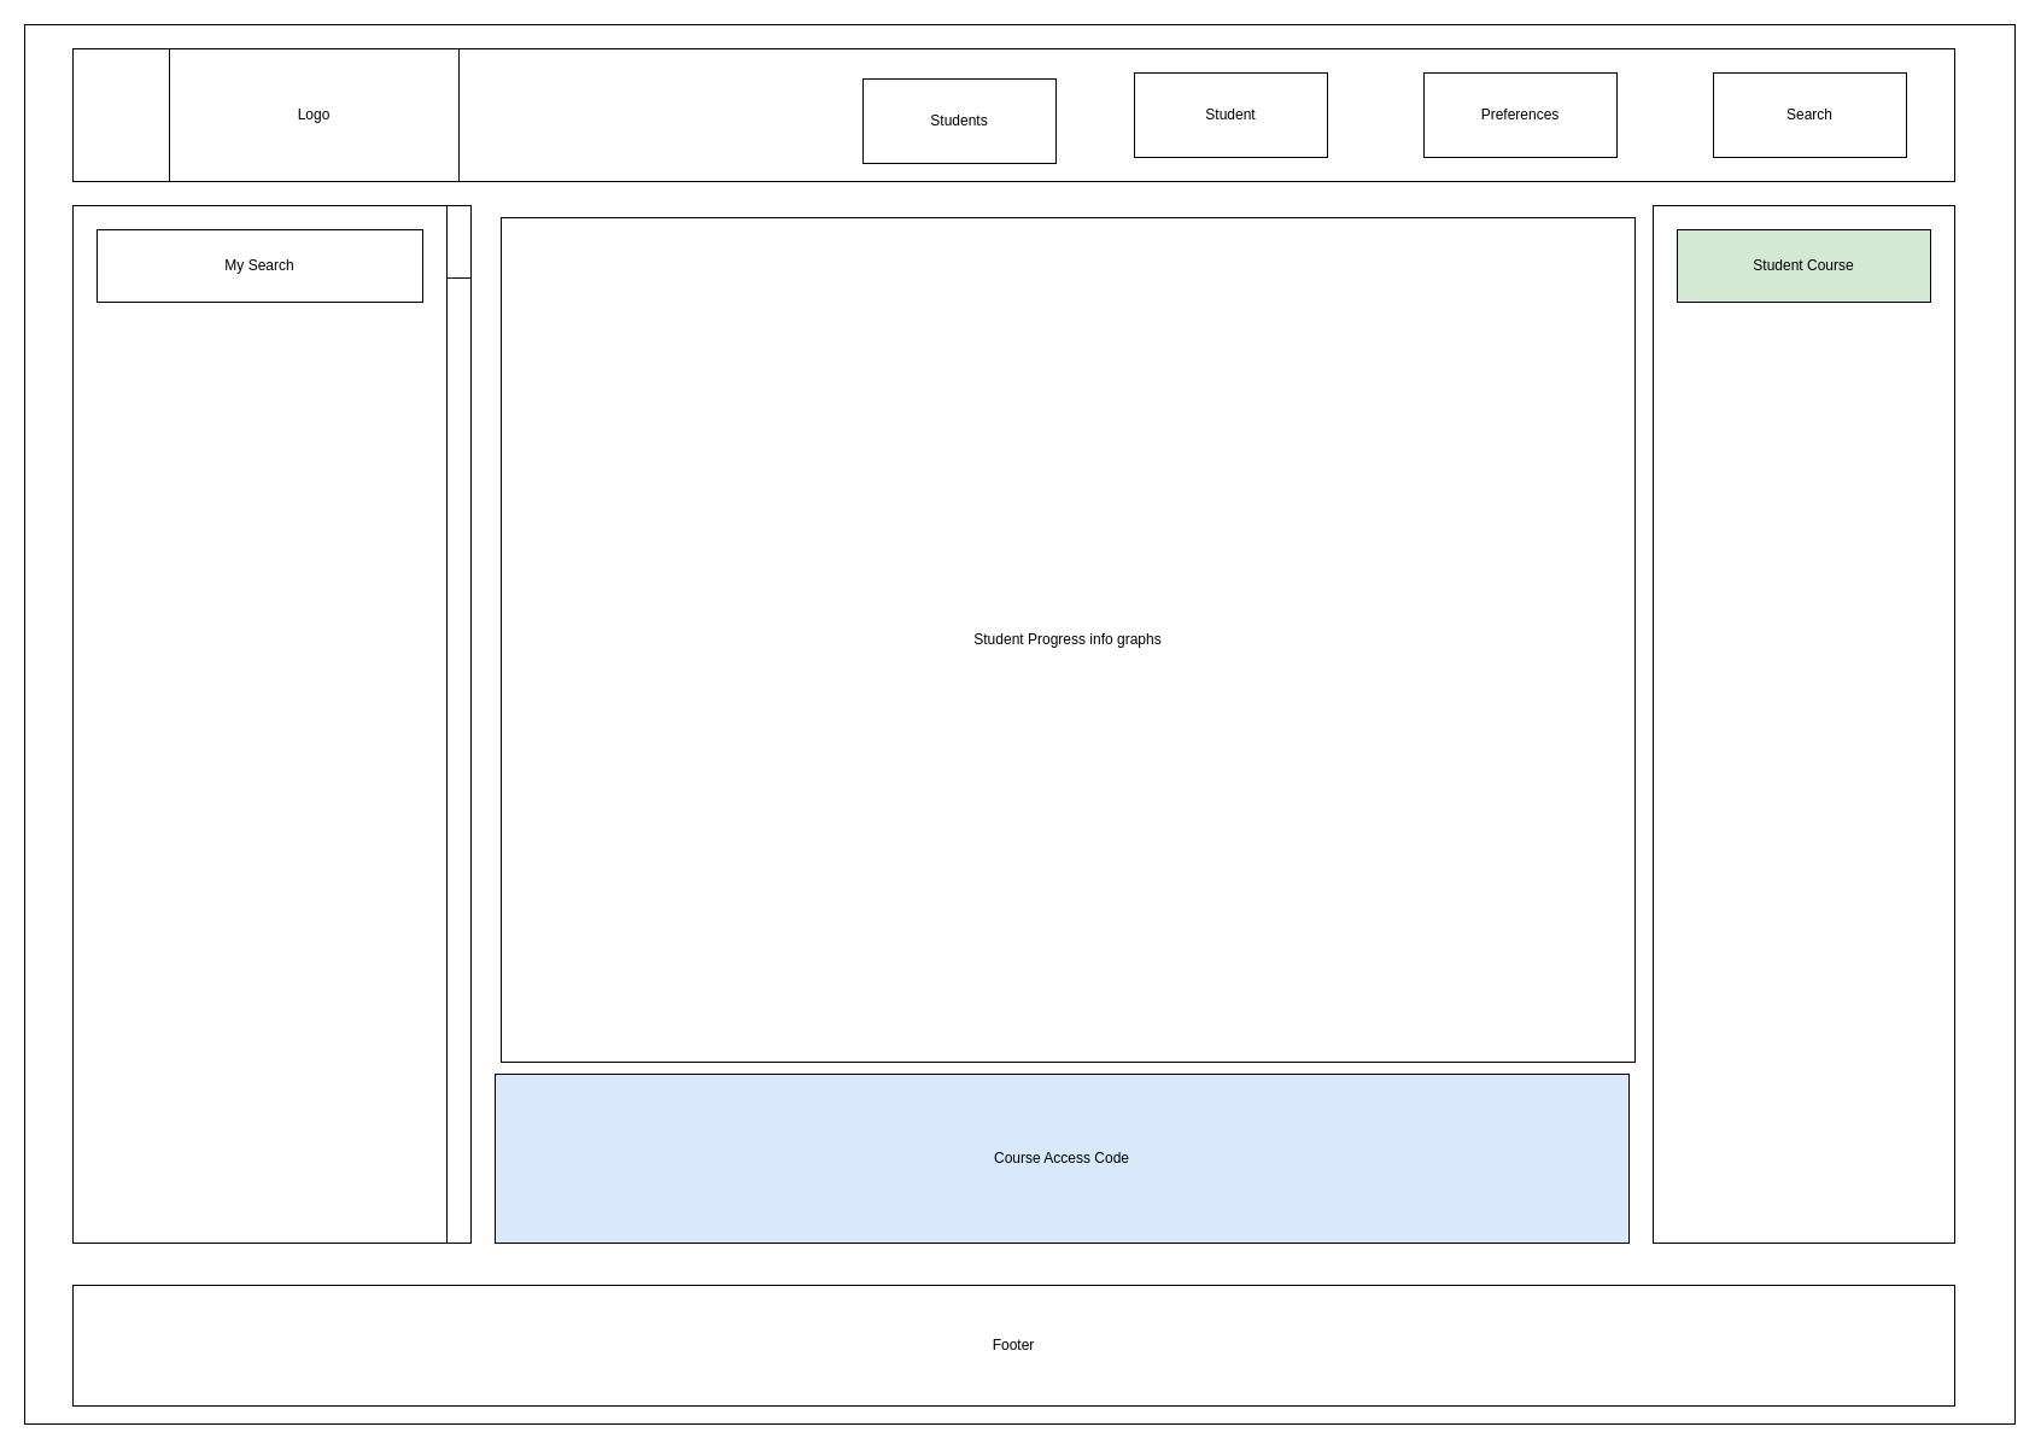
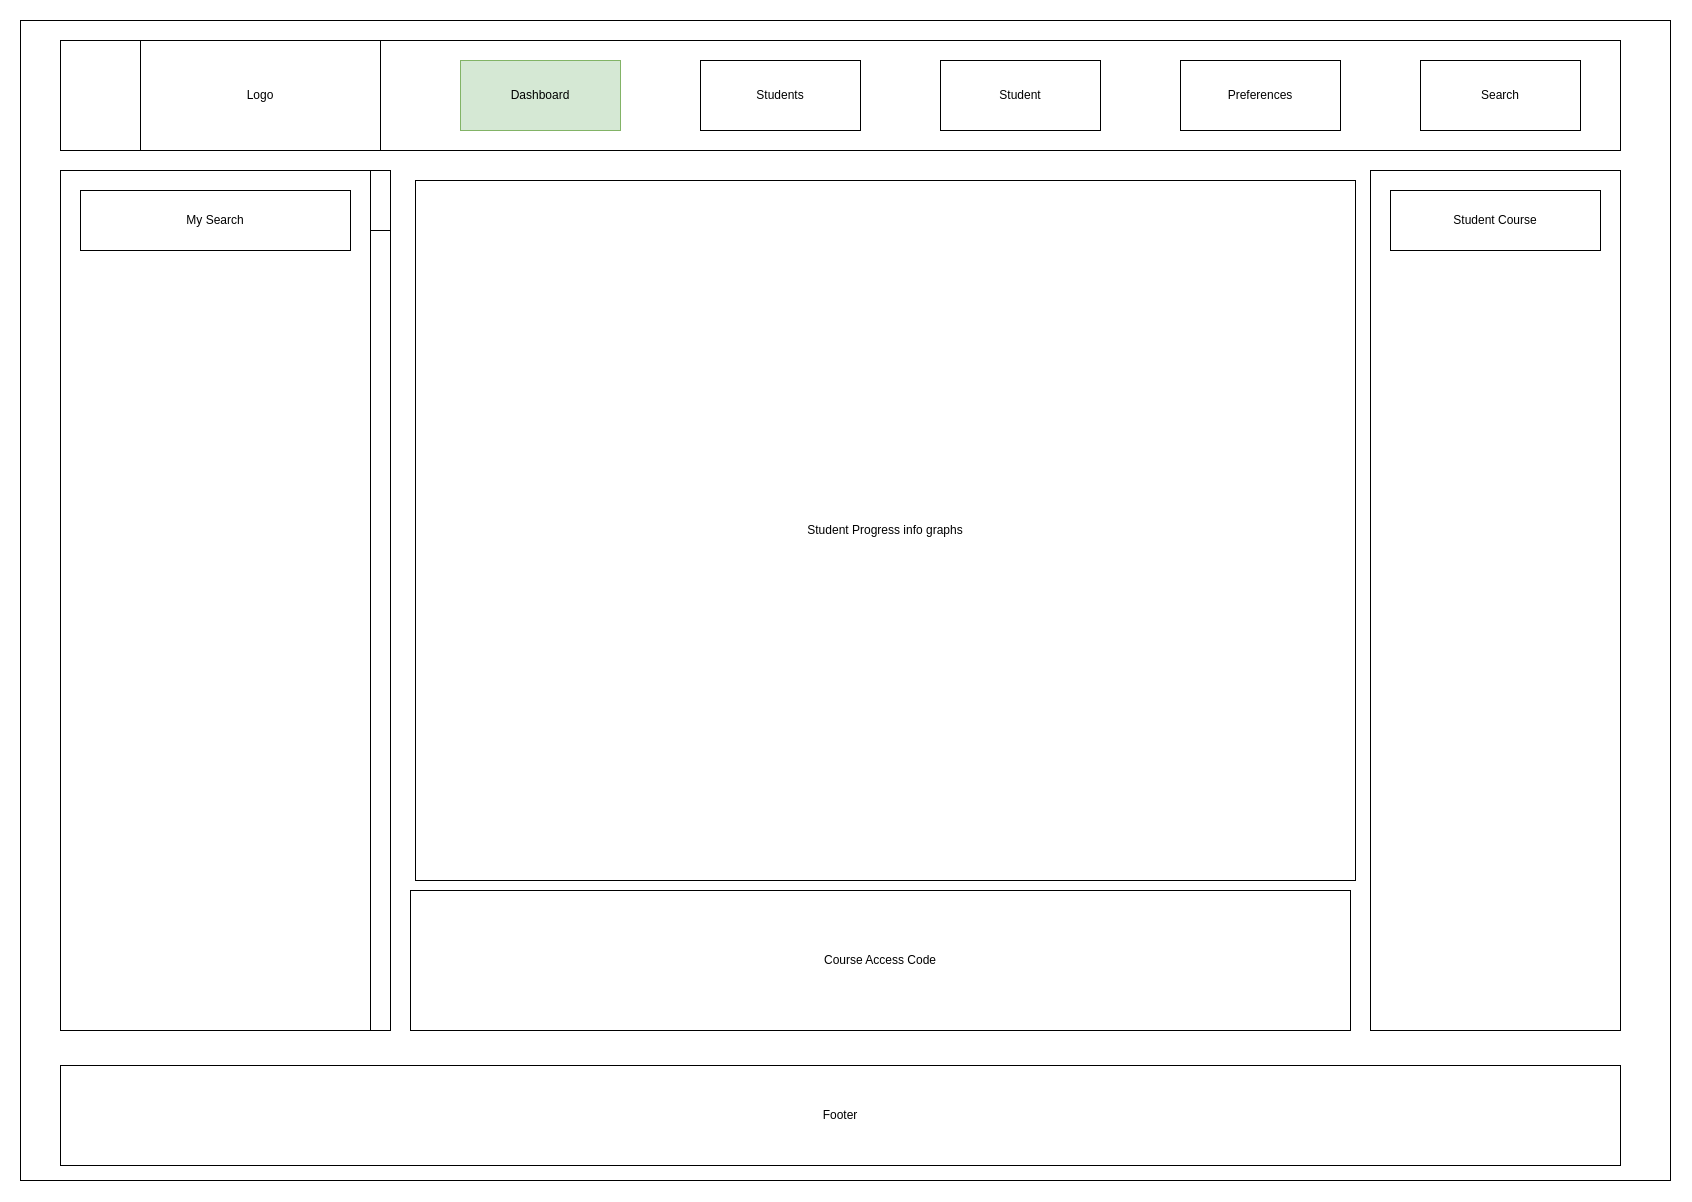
  <mxCell id="0" />
  <mxCell id="1" parent="0" />
  <mxCell id="2" value="" style="rounded=0;whiteSpace=wrap;html=1;" parent="1" vertex="1"><mxGeometry width="1650" height="1160" as="geometry" x="20" y="20" /></mxCell>
  <mxCell id="3" value="" style="rounded=0;whiteSpace=wrap;html=1;" parent="1" vertex="1"><mxGeometry x="60" y="40" width="1560" height="110" as="geometry" /></mxCell>
  <mxCell id="4" value="Logo" style="rounded=0;whiteSpace=wrap;html=1;" parent="1" vertex="1"><mxGeometry x="140" y="40" width="240" height="110" as="geometry" /></mxCell>
- <mxCell id="5" value="Students" style="rounded=0;whiteSpace=wrap;html=1;" parent="1" vertex="1"><mxGeometry x="715" y="65" width="160" height="70" as="geometry" /></mxCell>
+ <mxCell id="5" value="Students" style="rounded=0;whiteSpace=wrap;html=1;" parent="1" vertex="1"><mxGeometry x="700" y="60" width="160" height="70" as="geometry" /></mxCell>
  <mxCell id="6" value="Search" style="rounded=0;whiteSpace=wrap;html=1;" parent="1" vertex="1"><mxGeometry x="1420" y="60" width="160" height="70" as="geometry" /></mxCell>
  <mxCell id="7" value="Preferences" style="rounded=0;whiteSpace=wrap;html=1;" parent="1" vertex="1"><mxGeometry x="1180" y="60" width="160" height="70" as="geometry" /></mxCell>
  <mxCell id="8" value="Student" style="rounded=0;whiteSpace=wrap;html=1;" parent="1" vertex="1"><mxGeometry x="940" y="60" width="160" height="70" as="geometry" /></mxCell>
  <mxCell id="9" value="Footer" style="rounded=0;whiteSpace=wrap;html=1;" parent="1" vertex="1"><mxGeometry x="60" y="1065" width="1560" height="100" as="geometry" /></mxCell>
+ <mxCell id="10" value="Dashboard" style="rounded=0;whiteSpace=wrap;html=1;fillColor=#d5e8d4;strokeColor=#82b366;" parent="1" vertex="1"><mxGeometry x="460" y="60" width="160" height="70" as="geometry" /></mxCell>
  <mxCell id="11" value="Student Progress info graphs" style="rounded=0;whiteSpace=wrap;html=1;" parent="1" vertex="1"><mxGeometry x="415" y="180" width="940" height="700" as="geometry" /></mxCell>
  <mxCell id="12" value="" style="rounded=0;whiteSpace=wrap;html=1;" parent="1" vertex="1"><mxGeometry x="60" y="170" width="330" height="860" as="geometry" /></mxCell>
- <mxCell id="13" value="Course Access Code" style="rounded=0;whiteSpace=wrap;html=1;fillColor=#dae8fc;" parent="1" vertex="1"><mxGeometry x="410" y="890" width="940" height="140" as="geometry" /></mxCell>
+ <mxCell id="13" value="Course Access Code" style="rounded=0;whiteSpace=wrap;html=1;" parent="1" vertex="1"><mxGeometry x="410" y="890" width="940" height="140" as="geometry" /></mxCell>
  <mxCell id="14" value="" style="rounded=0;whiteSpace=wrap;html=1;" parent="1" vertex="1"><mxGeometry x="1370" y="170" width="250" height="860" as="geometry" /></mxCell>
  <mxCell id="15" value="" style="rounded=0;whiteSpace=wrap;html=1;" parent="1" vertex="1"><mxGeometry x="370" y="170" width="20" height="860" as="geometry" /></mxCell>
  <mxCell id="16" value="" style="rounded=0;whiteSpace=wrap;html=1;" parent="1" vertex="1"><mxGeometry x="370" y="170" width="20" height="60" as="geometry" /></mxCell>
  <mxCell id="17" value="My Search" style="rounded=0;whiteSpace=wrap;html=1;" parent="1" vertex="1"><mxGeometry x="80" y="190" width="270" height="60" as="geometry" /></mxCell>
- <mxCell id="18" value="Student Course" style="rounded=0;whiteSpace=wrap;html=1;fillColor=#d5e8d4;" parent="1" vertex="1"><mxGeometry x="1390" y="190" width="210" height="60" as="geometry" /></mxCell>
+ <mxCell id="18" value="Student Course" style="rounded=0;whiteSpace=wrap;html=1;" parent="1" vertex="1"><mxGeometry x="1390" y="190" width="210" height="60" as="geometry" /></mxCell>
